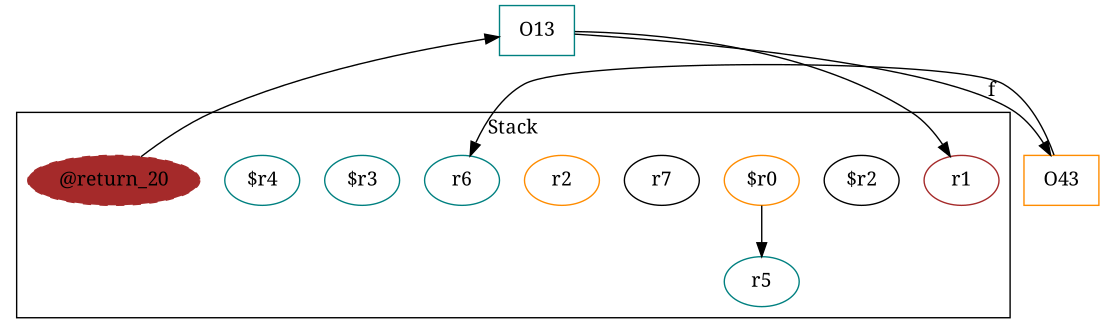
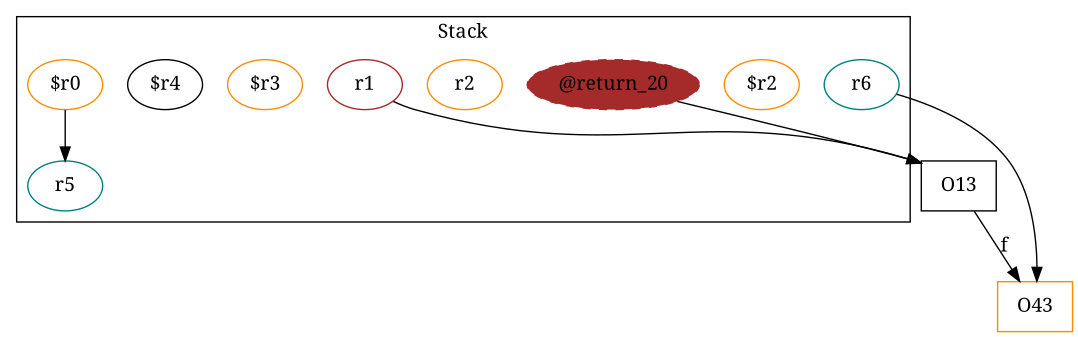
  digraph {
    fontname="Noto Serif"
    rankDir=LR
    node [color=darkorange fontname="Noto Serif"]
    edge [fontname="Noto Serif"]
    r1 [color=brown]
-   "$r2" [color=black]
+   "$r2"
    "$r0"
-   r7 [color=black]
    n5 [label=r2]
    r5 [color=teal]
    r6 [color=teal]
-   "$r3" [color=teal]
-   "$r4" [color=teal]
+   "$r3"
+   "$r4" [color=black]
    "@return_20" [color=brown style="filled,dashed"]
-   O13 [color=teal shape=box]
+   O13 [color=black shape=box]
    n12 [label=O43 shape=box]
    subgraph cluster_1 {
      label=Stack
      r1
      "$r2"
      "$r0"
-     r7
      n5
      r5
      r6
      "$r3"
      "$r4"
      "@return_20"
    }
-   O13 -> r1
+   r1 -> O13
    "$r0" -> r5
-   n12 -> r6
+   r6 -> n12
    "@return_20" -> O13
    O13 -> n12 [label=f weight=0.2]
  }
